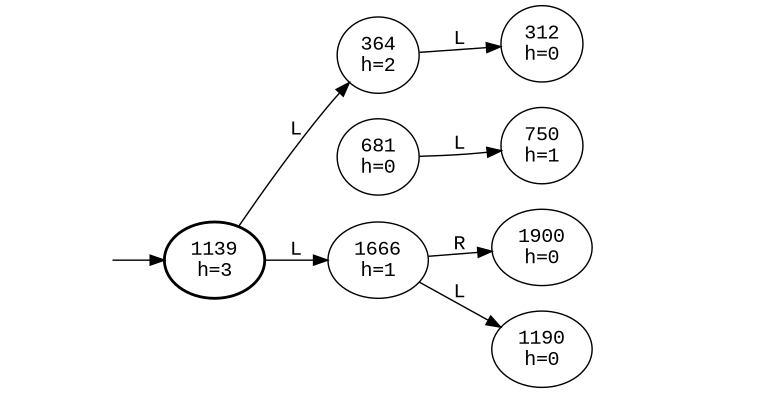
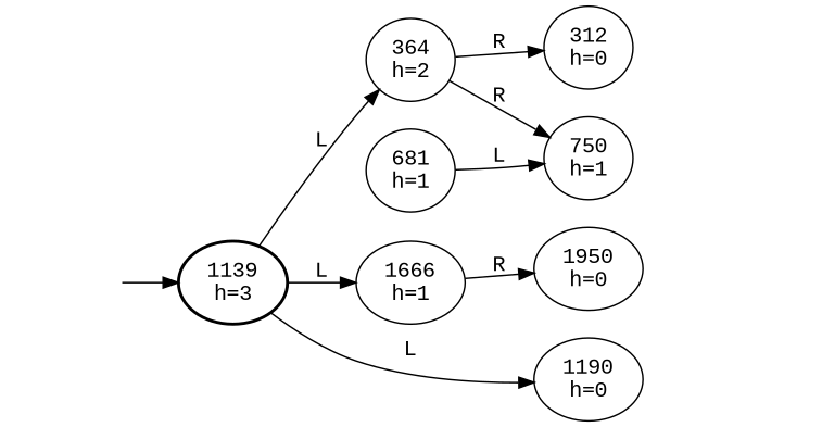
  digraph {
    fontname="Liberation Mono"
    rankdir=LR
    node [fontname="Liberation Mono"]
    edge [fontname="Liberation Mono"]
    DUMMY [style=invis]
    n2 [label="1139\nh=3" penwidth=2]
    n3 [label="364\nh=2"]
    n4 [label="1666\nh=1"]
    n5 [label="312\nh=0"]
    n6 [label="750\nh=1"]
    n7 [label="1190\nh=0"]
-   n8 [label="1900\nh=0"]
+   n8 [label="1950\nh=0"]
    R_750 [style=invis]
-   n10 [label="681\nh=0"]
+   n10 [label="681\nh=1"]
    DUMMY -> n2
    n2 -> n3 [label=L]
    n2 -> n4 [label=L]
-   n3 -> n5 [label=L]
-   n4 -> n7 [label=L]
+   n3 -> n5 [label=R]
+   n3 -> n6 [label=R]
+   n2 -> n7 [label=L]
    n4 -> n8 [label=R]
    n6 -> R_750 [style=invis]
    n10 -> n6 [label=L]
  }
